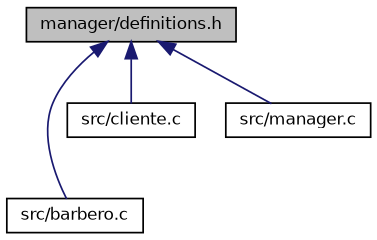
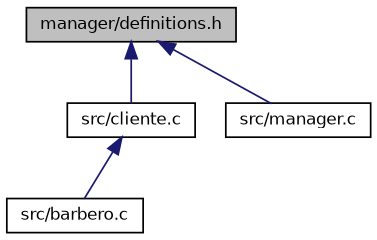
  digraph {
    node [color=black fillcolor=white fontname=Helvetica fontsize=10 shape=record style=filled]
    edge [color=midnightblue dir=back fontname=Helvetica fontsize=10 labelfontname=Helvetica labelfontsize=10 style=solid]
    n1 [fillcolor=grey75 fontcolor=black height=0.2 label="manager/definitions.h" width=0.4]
    n2 [height=0.2 label="src/barbero.c" width=0.4]
    n3 [height=0.2 label="src/cliente.c" width=0.4]
    n4 [height=0.2 label="src/manager.c" width=0.4]
-   n1 -> n2
+   n3 -> n2
    n1 -> n3
    n1 -> n4
  }
